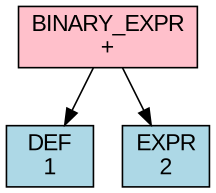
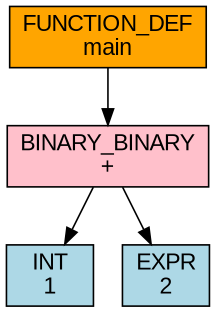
  digraph {
    rankdir=TB
    node [fillcolor=lightblue fontname=Arial shape=box style=filled]
    edge [fontname=Arial]
-   n2 [fillcolor=pink label="BINARY_EXPR\n+"]
-   n3 [label="DEF\n1"]
+   n1 [fillcolor=orange label="FUNCTION_DEF\nmain"]
+   n2 [fillcolor=pink label="BINARY_BINARY\n+"]
+   n3 [label="INT\n1"]
    n4 [label="EXPR\n2"]
+   n1 -> n2
    n2 -> n3
    n2 -> n4
  }
